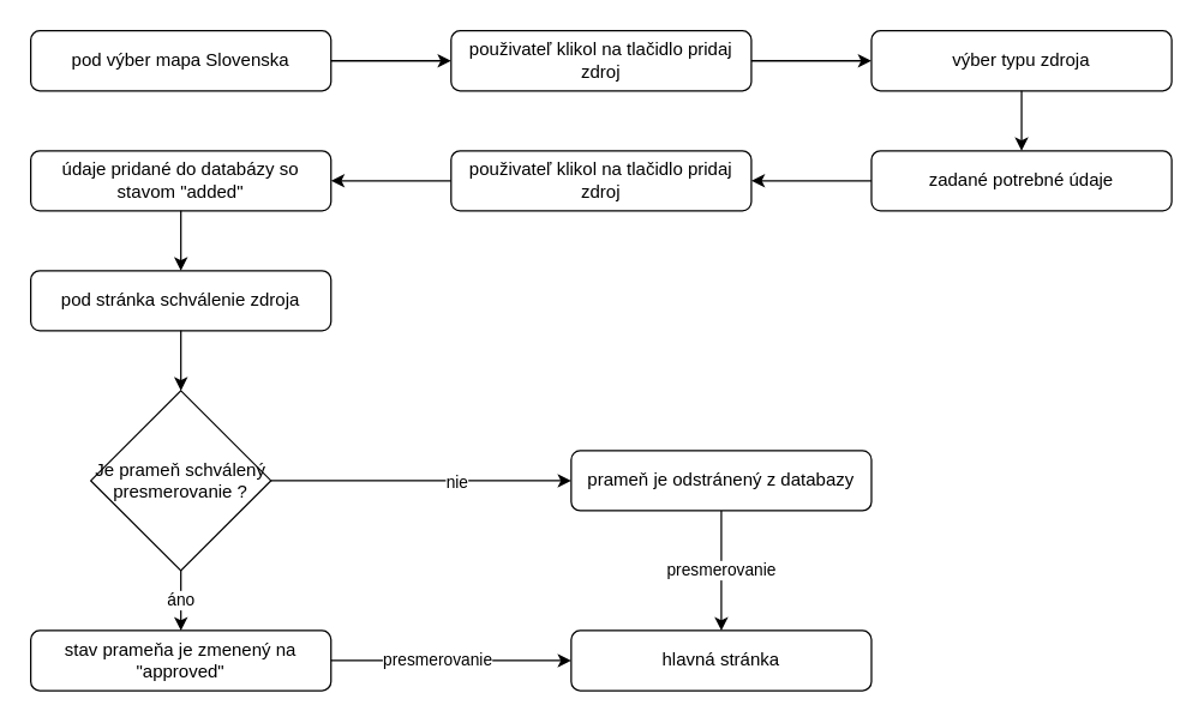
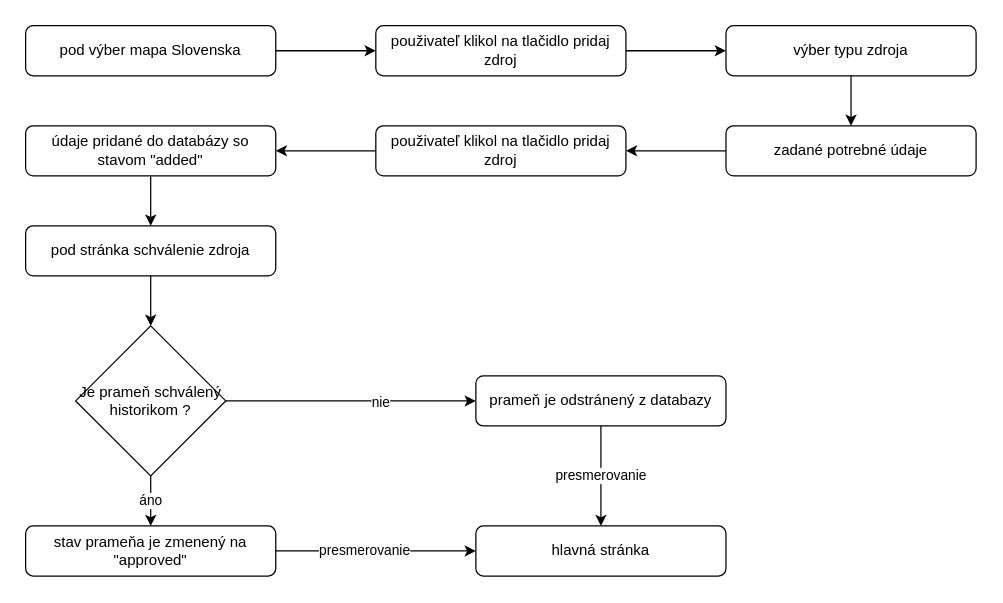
  <mxCell id="0" />
  <mxCell id="1" parent="0" />
  <mxCell id="2" value="pod výber mapa Slovenska" style="rounded=1;whiteSpace=wrap;html=1;fontSize=12;glass=0;strokeWidth=1;shadow=0;" vertex="1" parent="1"><mxGeometry x="20" y="20" width="200" height="40" as="geometry" /></mxCell>
  <mxCell id="3" value="" style="endArrow=classic;html=1;rounded=0;exitX=1;exitY=0.5;exitDx=0;exitDy=0;entryX=0;entryY=0.5;entryDx=0;entryDy=0;" edge="1" parent="1" source="2" target="4"><mxGeometry width="50" height="50" relative="1" as="geometry"><mxPoint x="300" y="39.66" as="sourcePoint" /><mxPoint x="310" y="40" as="targetPoint" /></mxGeometry></mxCell>
  <mxCell id="4" value="použivateľ klikol na tlačidlo pridaj zdroj" style="rounded=1;whiteSpace=wrap;html=1;fontSize=12;glass=0;strokeWidth=1;shadow=0;" vertex="1" parent="1"><mxGeometry x="300" y="20" width="200" height="40" as="geometry" /></mxCell>
  <mxCell id="5" value="výber typu zdroja" style="rounded=1;whiteSpace=wrap;html=1;fontSize=12;glass=0;strokeWidth=1;shadow=0;" vertex="1" parent="1"><mxGeometry x="580" y="20" width="200" height="40" as="geometry" /></mxCell>
  <mxCell id="6" value="zadané potrebné údaje" style="rounded=1;whiteSpace=wrap;html=1;fontSize=12;glass=0;strokeWidth=1;shadow=0;" vertex="1" parent="1"><mxGeometry x="580" y="100" width="200" height="40" as="geometry" /></mxCell>
  <mxCell id="7" value="údaje pridané do databázy so stavom &quot;added&quot;" style="rounded=1;whiteSpace=wrap;html=1;fontSize=12;glass=0;strokeWidth=1;shadow=0;" vertex="1" parent="1"><mxGeometry x="20" y="100" width="200" height="40" as="geometry" /></mxCell>
  <mxCell id="8" value="použivateľ klikol na tlačidlo pridaj zdroj" style="rounded=1;whiteSpace=wrap;html=1;fontSize=12;glass=0;strokeWidth=1;shadow=0;" vertex="1" parent="1"><mxGeometry x="300" y="100" width="200" height="40" as="geometry" /></mxCell>
  <mxCell id="9" value="prameň je odstránený z databazy" style="rounded=1;whiteSpace=wrap;html=1;fontSize=12;glass=0;strokeWidth=1;shadow=0;" vertex="1" parent="1"><mxGeometry x="380" y="300" width="200" height="40" as="geometry" /></mxCell>
- <mxCell id="10" value="Je prameň schválený presmerovanie ?" style="rhombus;whiteSpace=wrap;html=1;" vertex="1" parent="1"><mxGeometry x="60" y="260" width="120" height="120" as="geometry" /></mxCell>
+ <mxCell id="10" value="Je prameň schválený historikom ?" style="rhombus;whiteSpace=wrap;html=1;" vertex="1" parent="1"><mxGeometry x="60" y="260" width="120" height="120" as="geometry" /></mxCell>
  <mxCell id="11" value="pod stránka schválenie zdroja" style="rounded=1;whiteSpace=wrap;html=1;fontSize=12;glass=0;strokeWidth=1;shadow=0;" vertex="1" parent="1"><mxGeometry x="20" y="180" width="200" height="40" as="geometry" /></mxCell>
  <mxCell id="12" value="hlavná stránka" style="rounded=1;whiteSpace=wrap;html=1;fontSize=12;glass=0;strokeWidth=1;shadow=0;" vertex="1" parent="1"><mxGeometry x="380" y="420" width="200" height="40" as="geometry" /></mxCell>
  <mxCell id="13" value="stav prameňa je zmenený na &quot;approved&quot;" style="rounded=1;whiteSpace=wrap;html=1;fontSize=12;glass=0;strokeWidth=1;shadow=0;" vertex="1" parent="1"><mxGeometry x="20" y="420" width="200" height="40" as="geometry" /></mxCell>
  <mxCell id="14" value="" style="endArrow=classic;html=1;rounded=0;exitX=1;exitY=0.5;exitDx=0;exitDy=0;entryX=0;entryY=0.5;entryDx=0;entryDy=0;" edge="1" parent="1" source="4" target="5"><mxGeometry width="50" height="50" relative="1" as="geometry"><mxPoint x="460" y="50" as="sourcePoint" /><mxPoint x="500" y="50" as="targetPoint" /></mxGeometry></mxCell>
  <mxCell id="15" value="" style="endArrow=classic;html=1;rounded=0;exitX=0.5;exitY=1;exitDx=0;exitDy=0;entryX=0.5;entryY=0;entryDx=0;entryDy=0;" edge="1" parent="1" source="5" target="6"><mxGeometry width="50" height="50" relative="1" as="geometry"><mxPoint x="250" y="120" as="sourcePoint" /><mxPoint x="680" y="110" as="targetPoint" /></mxGeometry></mxCell>
  <mxCell id="16" value="" style="endArrow=classic;html=1;rounded=0;exitX=0;exitY=0.5;exitDx=0;exitDy=0;entryX=1;entryY=0.5;entryDx=0;entryDy=0;" edge="1" parent="1" source="6" target="8"><mxGeometry width="50" height="50" relative="1" as="geometry"><mxPoint x="260" y="90" as="sourcePoint" /><mxPoint x="520" y="130" as="targetPoint" /></mxGeometry></mxCell>
  <mxCell id="17" value="" style="endArrow=classic;html=1;rounded=0;exitX=0;exitY=0.5;exitDx=0;exitDy=0;entryX=1;entryY=0.5;entryDx=0;entryDy=0;" edge="1" parent="1" source="8" target="7"><mxGeometry width="50" height="50" relative="1" as="geometry"><mxPoint x="270" y="100" as="sourcePoint" /><mxPoint x="270" y="70" as="targetPoint" /></mxGeometry></mxCell>
  <mxCell id="18" value="" style="endArrow=classic;html=1;rounded=0;exitX=0.5;exitY=1;exitDx=0;exitDy=0;entryX=0.5;entryY=0;entryDx=0;entryDy=0;" edge="1" parent="1" source="7" target="11"><mxGeometry width="50" height="50" relative="1" as="geometry"><mxPoint x="690" y="70" as="sourcePoint" /><mxPoint x="690" y="110" as="targetPoint" /></mxGeometry></mxCell>
  <mxCell id="19" value="" style="endArrow=classic;html=1;rounded=0;exitX=0.5;exitY=1;exitDx=0;exitDy=0;entryX=0.5;entryY=0;entryDx=0;entryDy=0;" edge="1" parent="1" source="11" target="10"><mxGeometry width="50" height="50" relative="1" as="geometry"><mxPoint x="700" y="80" as="sourcePoint" /><mxPoint x="700" y="120" as="targetPoint" /></mxGeometry></mxCell>
  <mxCell id="20" value="" style="endArrow=classic;html=1;rounded=0;exitX=1;exitY=0.5;exitDx=0;exitDy=0;entryX=0;entryY=0.5;entryDx=0;entryDy=0;" edge="1" parent="1" source="10" target="9"><mxGeometry width="50" height="50" relative="1" as="geometry"><mxPoint x="220" y="310" as="sourcePoint" /><mxPoint x="350" y="380" as="targetPoint" /><Array as="points" /></mxGeometry></mxCell>
  <mxCell id="21" value="nie" style="edgeLabel;html=1;align=center;verticalAlign=middle;resizable=0;points=[];" vertex="1" connectable="0" parent="20"><mxGeometry x="0.23" relative="1" as="geometry"><mxPoint as="offset" /></mxGeometry></mxCell>
  <mxCell id="22" value="presmerovanie" style="endArrow=classic;html=1;rounded=0;exitX=0.5;exitY=1;exitDx=0;exitDy=0;entryX=0.5;entryY=0;entryDx=0;entryDy=0;" edge="1" parent="1" source="9" target="12"><mxGeometry width="50" height="50" relative="1" as="geometry"><mxPoint x="110" y="150" as="sourcePoint" /><mxPoint x="480" y="410" as="targetPoint" /></mxGeometry></mxCell>
  <mxCell id="23" value="áno" style="endArrow=classic;html=1;rounded=0;exitX=0.5;exitY=1;exitDx=0;exitDy=0;entryX=0.5;entryY=0;entryDx=0;entryDy=0;" edge="1" parent="1" source="10" target="13"><mxGeometry width="50" height="50" relative="1" as="geometry"><mxPoint x="150" y="170" as="sourcePoint" /><mxPoint x="120" y="390" as="targetPoint" /></mxGeometry></mxCell>
  <mxCell id="24" value="" style="endArrow=classic;html=1;rounded=0;exitX=1;exitY=0.5;exitDx=0;exitDy=0;entryX=0;entryY=0.5;entryDx=0;entryDy=0;" edge="1" parent="1" source="13" target="12"><mxGeometry width="50" height="50" relative="1" as="geometry"><mxPoint x="160" y="180" as="sourcePoint" /><mxPoint x="300" y="440" as="targetPoint" /></mxGeometry></mxCell>
  <mxCell id="25" value="presmerovanie" style="edgeLabel;html=1;align=center;verticalAlign=middle;resizable=0;points=[];" vertex="1" connectable="0" parent="24"><mxGeometry x="-0.125" y="1" relative="1" as="geometry"><mxPoint as="offset" /></mxGeometry></mxCell>
